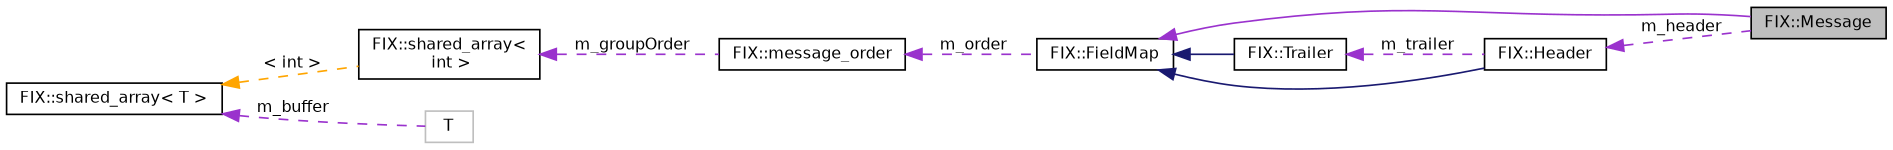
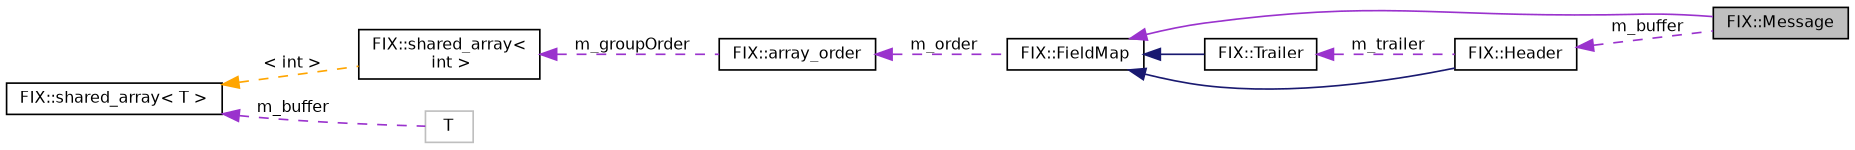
  digraph {
    rankdir=LR
    node [color=black fillcolor=white fontname=Helvetica fontsize=10 shape=record style=filled]
    edge [color=darkorchid3 dir=back fontname=Helvetica fontsize=10 labelfontname=Helvetica labelfontsize=10 style=dashed]
    n1 [fillcolor=grey75 fontcolor=black height=0.2 label="FIX::Message" width=0.4]
    n2 [height=0.2 label="FIX::FieldMap" width=0.4]
    n3 [height=0.2 label="FIX::Trailer" width=0.4]
    n4 [height=0.2 label="FIX::Header" width=0.4]
-   n5 [height=0.2 label="FIX::message_order" width=0.4]
+   n5 [height=0.2 label="FIX::array_order" width=0.4]
    n6 [height=0.2 label="FIX::shared_array\<\l int \>" width=0.4]
    n7 [height=0.2 label="FIX::shared_array\< T \>" width=0.4]
    n8 [color=grey75 height=0.2 label=T width=0.4]
    n2 -> n1 [style=solid]
    n2 -> n3 [color=midnightblue style=solid]
    n2 -> n4 [color=midnightblue style=solid]
    n3 -> n4 [label=" m_trailer"]
-   n4 -> n1 [label=" m_header"]
+   n4 -> n1 [label=" m_buffer"]
    n5 -> n2 [label=" m_order"]
    n6 -> n5 [label=" m_groupOrder"]
    n7 -> n6 [color=orange label=" \< int \>"]
    n7 -> n8 [label=" m_buffer"]
  }
